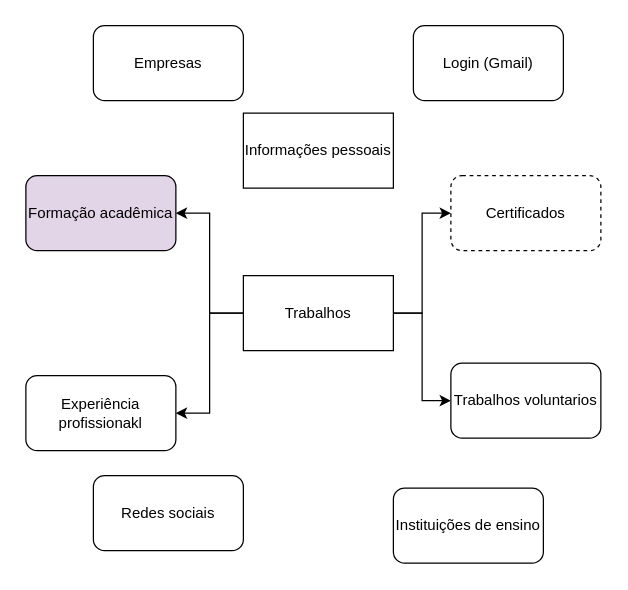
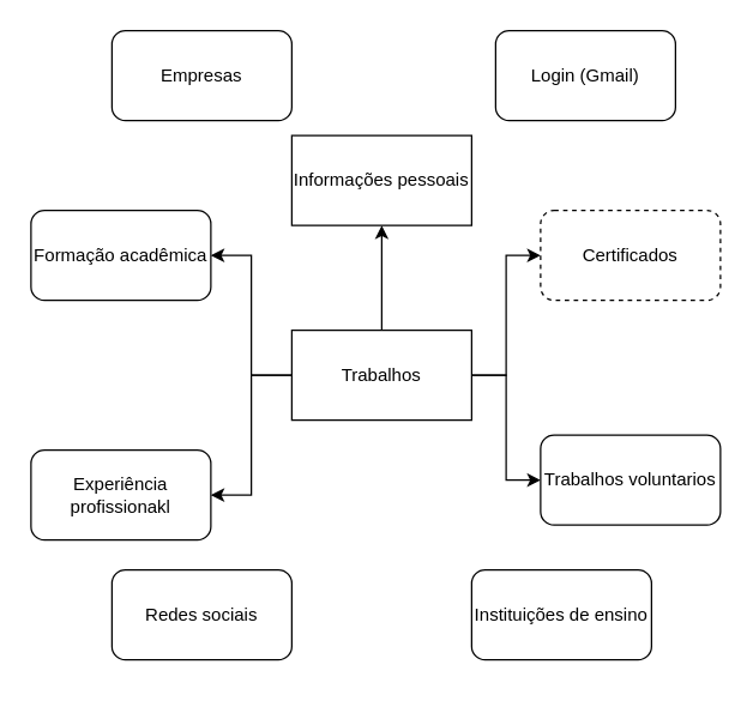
  <mxCell id="0" />
  <mxCell id="1" parent="0" />
+ <mxCell id="2" style="edgeStyle=orthogonalEdgeStyle;rounded=0;orthogonalLoop=1;jettySize=auto;html=1;entryX=0.5;entryY=1;entryDx=0;entryDy=0;" edge="1" parent="1" source="7" target="8"><mxGeometry relative="1" as="geometry" /></mxCell>
  <mxCell id="3" style="edgeStyle=orthogonalEdgeStyle;rounded=0;orthogonalLoop=1;jettySize=auto;html=1;entryX=1;entryY=0.5;entryDx=0;entryDy=0;" edge="1" parent="1" source="7" target="9"><mxGeometry relative="1" as="geometry" /></mxCell>
  <mxCell id="4" style="edgeStyle=orthogonalEdgeStyle;rounded=0;orthogonalLoop=1;jettySize=auto;html=1;entryX=1;entryY=0.5;entryDx=0;entryDy=0;" edge="1" parent="1" source="7" target="10"><mxGeometry relative="1" as="geometry" /></mxCell>
  <mxCell id="5" style="edgeStyle=orthogonalEdgeStyle;rounded=0;orthogonalLoop=1;jettySize=auto;html=1;entryX=0;entryY=0.5;entryDx=0;entryDy=0;" edge="1" parent="1" source="7" target="11"><mxGeometry relative="1" as="geometry" /></mxCell>
  <mxCell id="6" style="edgeStyle=orthogonalEdgeStyle;rounded=0;orthogonalLoop=1;jettySize=auto;html=1;entryX=0;entryY=0.5;entryDx=0;entryDy=0;" edge="1" parent="1" source="7" target="12"><mxGeometry relative="1" as="geometry" /></mxCell>
  <mxCell id="7" value="Trabalhos" style="rounded=0;whiteSpace=wrap;html=1;" vertex="1" parent="1"><mxGeometry x="194" y="220" width="120" height="60" as="geometry" /></mxCell>
  <mxCell id="8" value="Informações pessoais" style="whiteSpace=wrap;html=1;rounded=0;" vertex="1" parent="1"><mxGeometry x="194" y="90" width="120" height="60" as="geometry" /></mxCell>
- <mxCell id="9" value="Formação acadêmica" style="rounded=1;whiteSpace=wrap;html=1;fillColor=#e1d5e7;" vertex="1" parent="1"><mxGeometry x="20" y="140" width="120" height="60" as="geometry" /></mxCell>
+ <mxCell id="9" value="Formação acadêmica" style="rounded=1;whiteSpace=wrap;html=1;" vertex="1" parent="1"><mxGeometry x="20" y="140" width="120" height="60" as="geometry" /></mxCell>
  <mxCell id="10" value="Experiência profissionakl" style="rounded=1;whiteSpace=wrap;html=1;" vertex="1" parent="1"><mxGeometry x="20" y="300" width="120" height="60" as="geometry" /></mxCell>
  <mxCell id="11" value="Certificados" style="rounded=1;whiteSpace=wrap;html=1;dashed=1;" vertex="1" parent="1"><mxGeometry x="360" y="140" width="120" height="60" as="geometry" /></mxCell>
  <mxCell id="12" value="Trabalhos voluntarios" style="rounded=1;whiteSpace=wrap;html=1;" vertex="1" parent="1"><mxGeometry x="360" y="290" width="120" height="60" as="geometry" /></mxCell>
  <mxCell id="13" value="Redes sociais" style="rounded=1;whiteSpace=wrap;html=1;" vertex="1" parent="1"><mxGeometry x="74" y="380" width="120" height="60" as="geometry" /></mxCell>
  <mxCell id="14" value="Login (Gmail)" style="rounded=1;whiteSpace=wrap;html=1;" vertex="1" parent="1"><mxGeometry x="330" y="20" width="120" height="60" as="geometry" /></mxCell>
- <mxCell id="15" value="Instituições de ensino" style="rounded=1;whiteSpace=wrap;html=1;" vertex="1" parent="1"><mxGeometry x="314" y="390" width="120" height="60" as="geometry" /></mxCell>
+ <mxCell id="15" value="Instituições de ensino" style="rounded=1;whiteSpace=wrap;html=1;" vertex="1" parent="1"><mxGeometry x="314" y="380" width="120" height="60" as="geometry" /></mxCell>
  <mxCell id="16" value="Empresas" style="rounded=1;whiteSpace=wrap;html=1;" vertex="1" parent="1"><mxGeometry x="74" y="20" width="120" height="60" as="geometry" /></mxCell>
